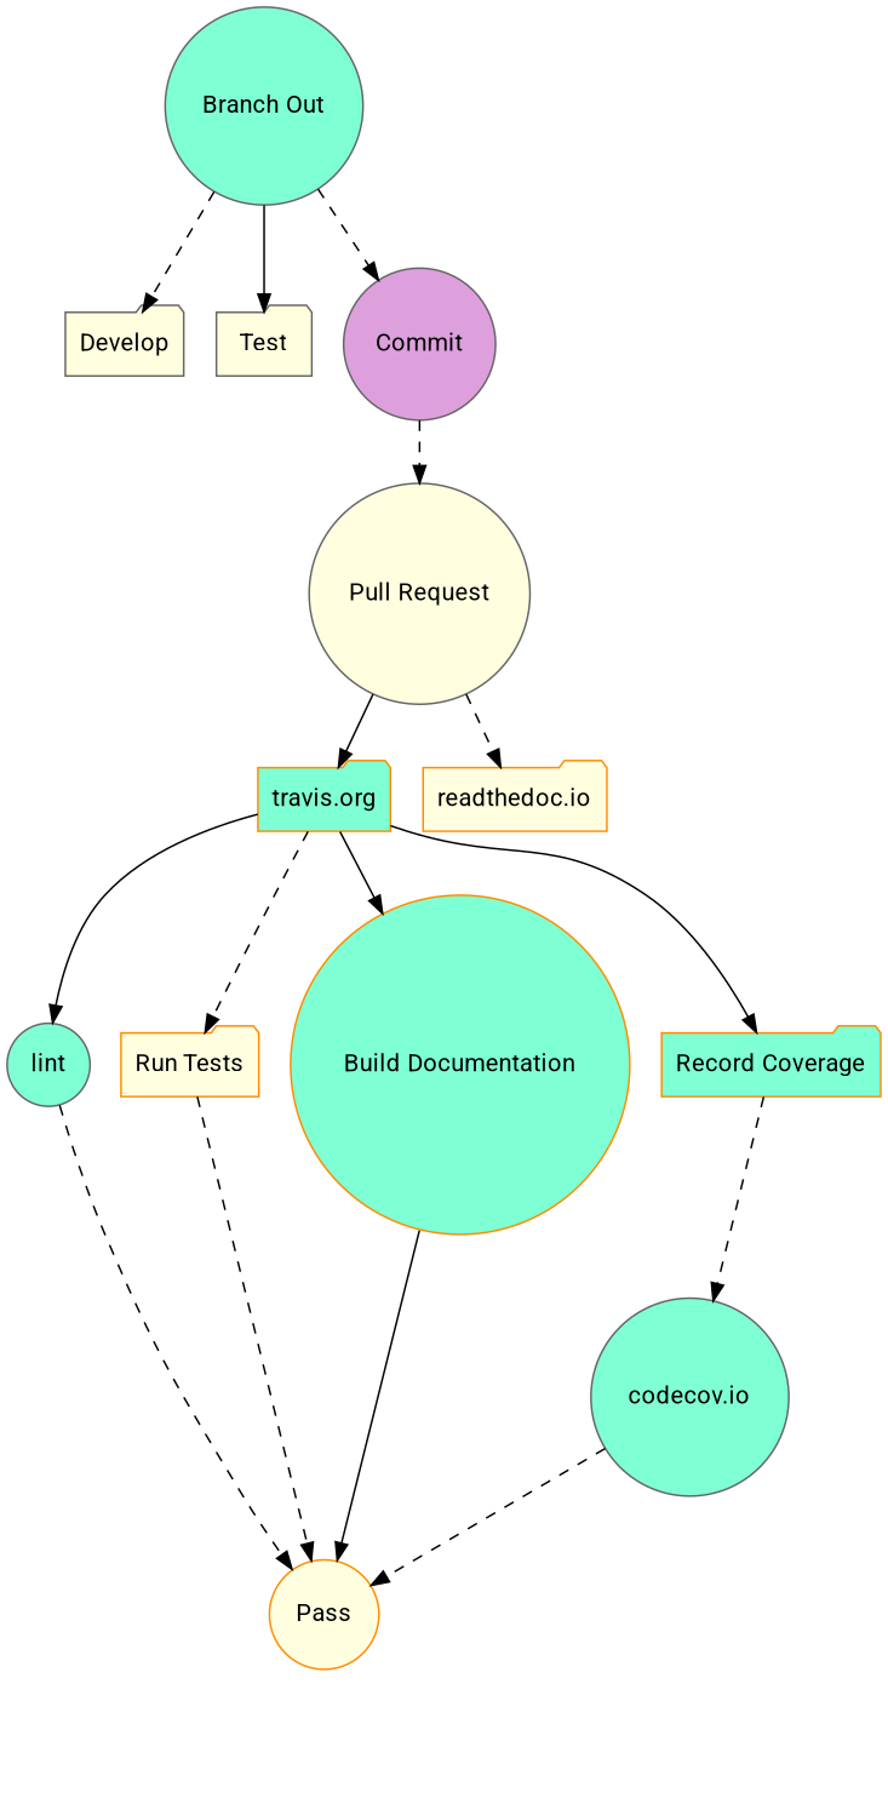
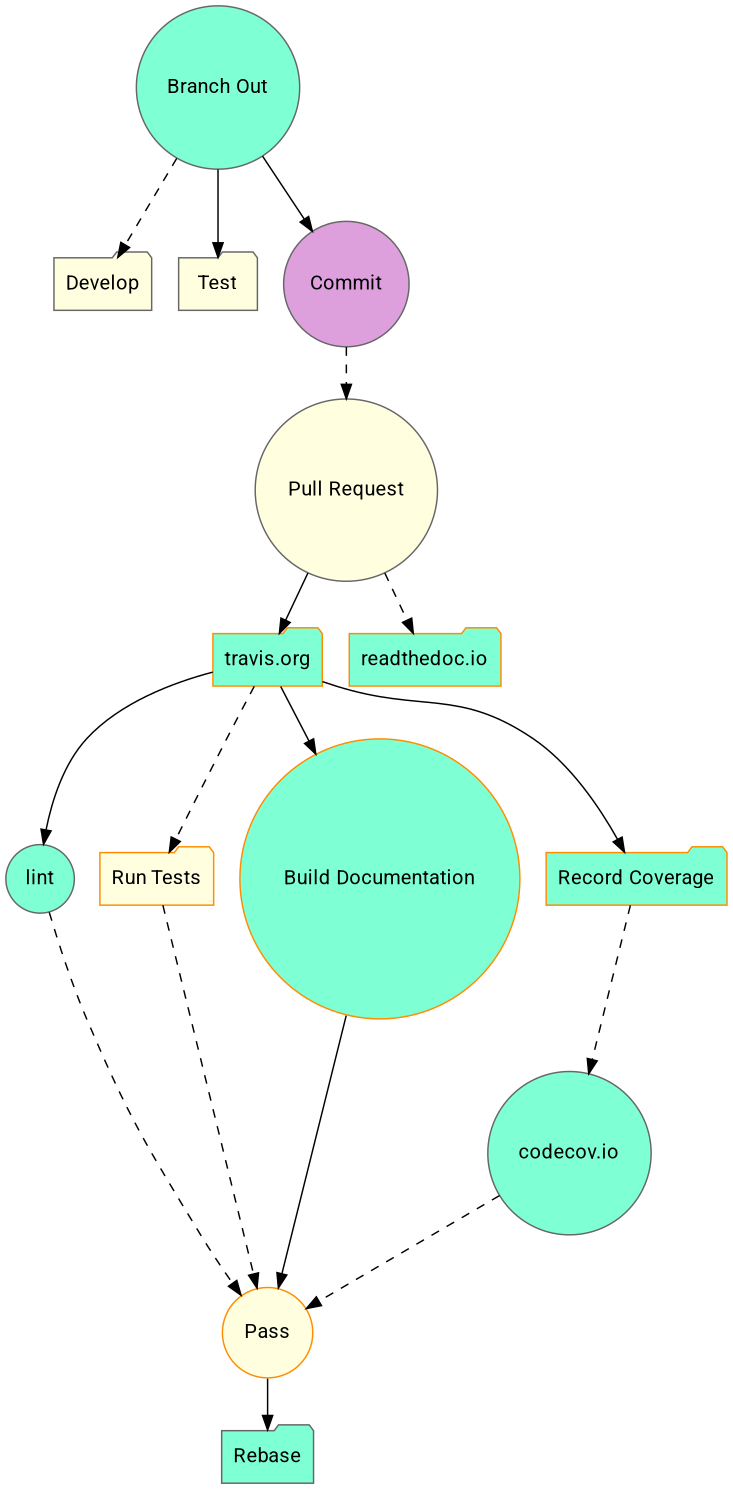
  digraph {
    fontname=Roboto
    node [color=gray40 fillcolor=aquamarine fontname=Roboto shape=folder style=filled]
    edge [fontname=Roboto style=dashed]
    n1 [fillcolor=lightyellow label=Develop]
    n2 [color=darkorange label="travis.org"]
-   n3 [color=darkorange fillcolor=lightyellow label="readthedoc.io"]
+   n3 [color=darkorange label="readthedoc.io"]
    lint [labl=Lint shape=circle]
    n5 [color=darkorange fillcolor=lightyellow label="Run Tests"]
    n6 [color=darkorange label="Build Documentation" shape=circle]
    n7 [color=darkorange label="Record Coverage"]
    n8 [color=darkorange fillcolor=lightyellow label=Pass shape=circle]
    n9 [label="codecov.io" shape=circle]
    n10 [label="Branch Out" shape=circle]
    n11 [fillcolor=lightyellow label=Test]
    n12 [fillcolor=plum label=Commit shape=circle]
    n13 [fillcolor=lightyellow label="Pull Request" shape=circle]
+   n14 [label=Rebase]
    subgraph sub_1 {
      rank=same
      n1
    }
    subgraph sub_2 {
      rank=same
      n1
    }
    subgraph sub_3 {
      rank=same
      n2
    }
    subgraph sub_4 {
      rank=same
      rankdir=LR
      n2
      n3
    }
    subgraph sub_5 {
      rank=same
      rankdir=LR
      lint
      n5
      n6
      n7
    }
    n2 -> n3 [style=invis]
    n2 -> lint [style=solid]
    n2 -> n5
    n2 -> n6 [style=solid]
    n2 -> n7 [style=solid]
    lint -> n5 [style=invis]
    lint -> n8
    n5 -> n6 [style=invis]
    n5 -> n8
    n6 -> n7 [style=invis]
    n6 -> n8 [style=solid]
    n7 -> n9
+   n8 -> n14 [style=solid]
    n9 -> n8
    n10 -> n1
    n10 -> n11 [style=solid]
-   n10 -> n12
+   n10 -> n12 [style=solid]
    n12 -> n13
    n13 -> n2 [style=solid]
    n13 -> n3
  }
